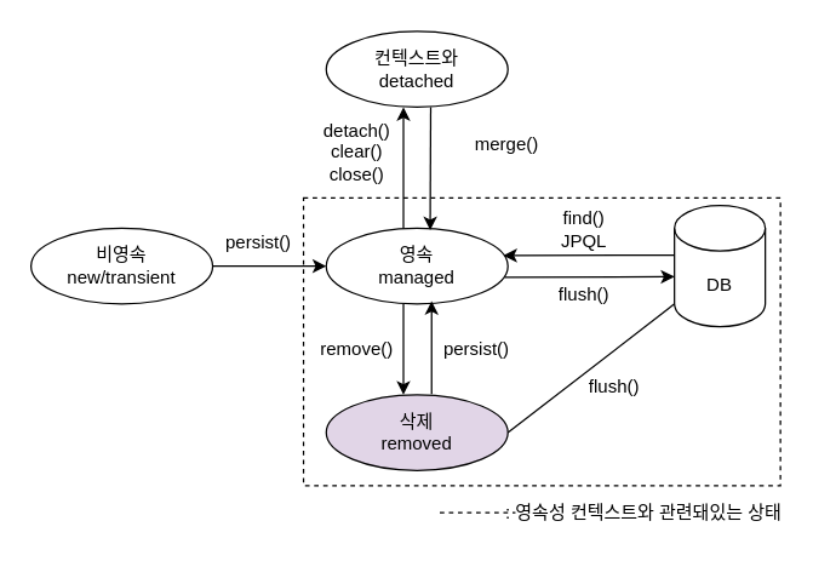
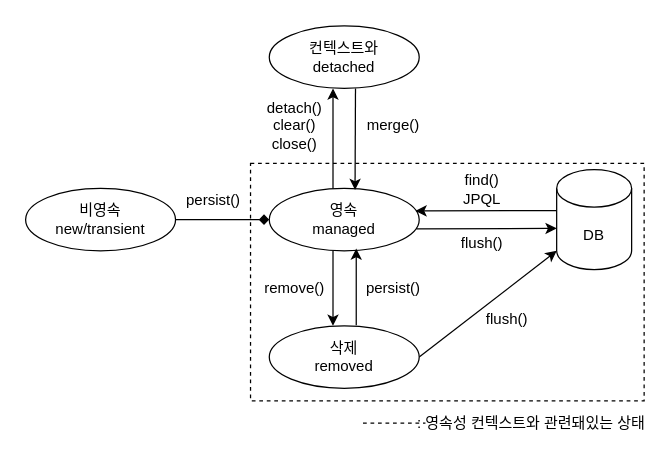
  <mxCell id="0" />
  <mxCell id="1" parent="0" />
  <mxCell id="2" value="detach()&lt;br&gt;clear()&lt;br&gt;close()" style="text;html=1;align=center;verticalAlign=middle;resizable=0;points=[];autosize=1;strokeColor=none;fillColor=none;" vertex="1" parent="1"><mxGeometry x="200" y="70" width="70" height="60" as="geometry" /></mxCell>
  <mxCell id="3" value="" style="rounded=0;whiteSpace=wrap;html=1;fillColor=none;dashed=1;" vertex="1" parent="1"><mxGeometry x="200" y="130" width="315" height="190" as="geometry" /></mxCell>
- <mxCell id="4" value="" style="edgeStyle=none;html=1;" edge="1" parent="1" source="5" target="9"><mxGeometry relative="1" as="geometry" /></mxCell>
+ <mxCell id="4" value="" style="edgeStyle=none;html=1;endArrow=diamond;" edge="1" parent="1" source="5" target="9"><mxGeometry relative="1" as="geometry" /></mxCell>
  <mxCell id="5" value="비영속&lt;br&gt;new/transient" style="ellipse;whiteSpace=wrap;html=1;" parent="1" vertex="1"><mxGeometry x="20" y="150" width="120" height="50" as="geometry" /></mxCell>
  <mxCell id="6" value="" style="edgeStyle=none;html=1;exitX=0.425;exitY=0.007;exitDx=0;exitDy=0;exitPerimeter=0;" edge="1" parent="1" source="9"><mxGeometry relative="1" as="geometry"><mxPoint x="266" y="130" as="sourcePoint" /><mxPoint x="266" y="70" as="targetPoint" /><Array as="points" /></mxGeometry></mxCell>
  <mxCell id="7" value="" style="edgeStyle=none;html=1;" edge="1" parent="1"><mxGeometry relative="1" as="geometry"><mxPoint x="266" y="200" as="sourcePoint" /><mxPoint x="266" y="260" as="targetPoint" /><Array as="points" /></mxGeometry></mxCell>
  <mxCell id="8" value="" style="edgeStyle=none;html=1;exitX=0.981;exitY=0.646;exitDx=0;exitDy=0;exitPerimeter=0;" edge="1" parent="1" source="9"><mxGeometry relative="1" as="geometry"><mxPoint x="335" y="182" as="sourcePoint" /><mxPoint x="445" y="182" as="targetPoint" /></mxGeometry></mxCell>
  <mxCell id="9" value="영속&lt;br&gt;managed" style="ellipse;whiteSpace=wrap;html=1;" parent="1" vertex="1"><mxGeometry x="215" y="150" width="120" height="50" as="geometry" /></mxCell>
  <mxCell id="10" style="edgeStyle=none;html=1;entryX=0.63;entryY=0.963;entryDx=0;entryDy=0;entryPerimeter=0;exitX=0.63;exitY=-0.01;exitDx=0;exitDy=0;exitPerimeter=0;" edge="1" parent="1"><mxGeometry relative="1" as="geometry"><mxPoint x="284.6" y="259.5" as="sourcePoint" /><mxPoint x="284.6" y="198.15" as="targetPoint" /><Array as="points" /></mxGeometry></mxCell>
- <mxCell id="11" style="edgeStyle=none;html=1;entryX=0;entryY=1;entryDx=0;entryDy=-15;entryPerimeter=0;exitX=1;exitY=0.5;exitDx=0;exitDy=0;endArrow=none;" edge="1" parent="1" source="12" target="16"><mxGeometry relative="1" as="geometry" /></mxCell>
- <mxCell id="12" value="삭제&lt;br&gt;removed" style="ellipse;whiteSpace=wrap;html=1;fillColor=#e1d5e7;" parent="1" vertex="1"><mxGeometry x="215" y="260" width="120" height="50" as="geometry" /></mxCell>
+ <mxCell id="11" style="edgeStyle=none;html=1;entryX=0;entryY=1;entryDx=0;entryDy=-15;entryPerimeter=0;exitX=1;exitY=0.5;exitDx=0;exitDy=0;" edge="1" parent="1" source="12" target="16"><mxGeometry relative="1" as="geometry" /></mxCell>
+ <mxCell id="12" value="삭제&lt;br&gt;removed" style="ellipse;whiteSpace=wrap;html=1;" parent="1" vertex="1"><mxGeometry x="215" y="260" width="120" height="50" as="geometry" /></mxCell>
  <mxCell id="13" value="" style="edgeStyle=none;html=1;entryX=0.572;entryY=0.025;entryDx=0;entryDy=0;entryPerimeter=0;" edge="1" parent="1" target="9"><mxGeometry relative="1" as="geometry"><mxPoint x="284" y="70" as="sourcePoint" /><mxPoint x="284" y="130" as="targetPoint" /><Array as="points" /></mxGeometry></mxCell>
  <mxCell id="14" value="컨텍스트와&lt;br&gt;detached" style="ellipse;whiteSpace=wrap;html=1;" parent="1" vertex="1"><mxGeometry x="215" y="20" width="120" height="50" as="geometry" /></mxCell>
  <mxCell id="15" value="" style="edgeStyle=none;html=1;exitX=0.002;exitY=0.41;exitDx=0;exitDy=0;exitPerimeter=0;" edge="1" parent="1" source="16"><mxGeometry relative="1" as="geometry"><mxPoint x="442" y="168" as="sourcePoint" /><mxPoint x="332" y="168" as="targetPoint" /></mxGeometry></mxCell>
  <mxCell id="16" value="DB" style="shape=cylinder3;whiteSpace=wrap;html=1;boundedLbl=1;backgroundOutline=1;size=15;" vertex="1" parent="1"><mxGeometry x="445" y="135" width="60" height="80" as="geometry" /></mxCell>
  <mxCell id="17" value="persist()" style="text;html=1;align=center;verticalAlign=middle;resizable=0;points=[];autosize=1;strokeColor=none;fillColor=none;" vertex="1" parent="1"><mxGeometry x="135" y="145" width="70" height="30" as="geometry" /></mxCell>
- <mxCell id="18" value="merge()" style="text;html=1;align=center;verticalAlign=middle;resizable=0;points=[];autosize=1;strokeColor=none;fillColor=none;" vertex="1" parent="1"><mxGeometry x="299" y="80" width="70" height="30" as="geometry" /></mxCell>
+ <mxCell id="18" value="merge()" style="text;html=1;align=center;verticalAlign=middle;resizable=0;points=[];autosize=1;strokeColor=none;fillColor=none;" vertex="1" parent="1"><mxGeometry x="279" y="85" width="70" height="30" as="geometry" /></mxCell>
  <mxCell id="19" value="remove()" style="text;html=1;align=center;verticalAlign=middle;resizable=0;points=[];autosize=1;strokeColor=none;fillColor=none;" vertex="1" parent="1"><mxGeometry x="200" y="215" width="70" height="30" as="geometry" /></mxCell>
  <mxCell id="20" value="persist()" style="text;html=1;align=center;verticalAlign=middle;resizable=0;points=[];autosize=1;strokeColor=none;fillColor=none;" vertex="1" parent="1"><mxGeometry x="279" y="215" width="70" height="30" as="geometry" /></mxCell>
  <mxCell id="21" value="flush()" style="text;html=1;align=center;verticalAlign=middle;resizable=0;points=[];autosize=1;strokeColor=none;fillColor=none;" vertex="1" parent="1"><mxGeometry x="355" y="179" width="60" height="30" as="geometry" /></mxCell>
  <mxCell id="22" value="find()&lt;br&gt;JPQL" style="text;html=1;align=center;verticalAlign=middle;resizable=0;points=[];autosize=1;strokeColor=none;fillColor=none;" vertex="1" parent="1"><mxGeometry x="360" y="131" width="50" height="40" as="geometry" /></mxCell>
  <mxCell id="23" value="flush()" style="text;html=1;align=center;verticalAlign=middle;resizable=0;points=[];autosize=1;strokeColor=none;fillColor=none;" vertex="1" parent="1"><mxGeometry x="375" y="240" width="60" height="30" as="geometry" /></mxCell>
  <mxCell id="24" value="" style="edgeStyle=none;orthogonalLoop=1;jettySize=auto;html=1;endArrow=none;endFill=0;dashed=1;align=right;" edge="1" parent="1"><mxGeometry width="100" relative="1" as="geometry"><mxPoint x="290" y="337.86" as="sourcePoint" /><mxPoint x="340" y="337.86" as="targetPoint" /><Array as="points" /></mxGeometry></mxCell>
  <mxCell id="25" value=": 영속성 컨텍스트와 관련돼있는 상태" style="text;html=1;align=right;verticalAlign=middle;resizable=0;points=[];autosize=1;strokeColor=none;fillColor=none;spacing=0;" vertex="1" parent="1"><mxGeometry x="325" y="328" width="190" height="20" as="geometry" /></mxCell>
